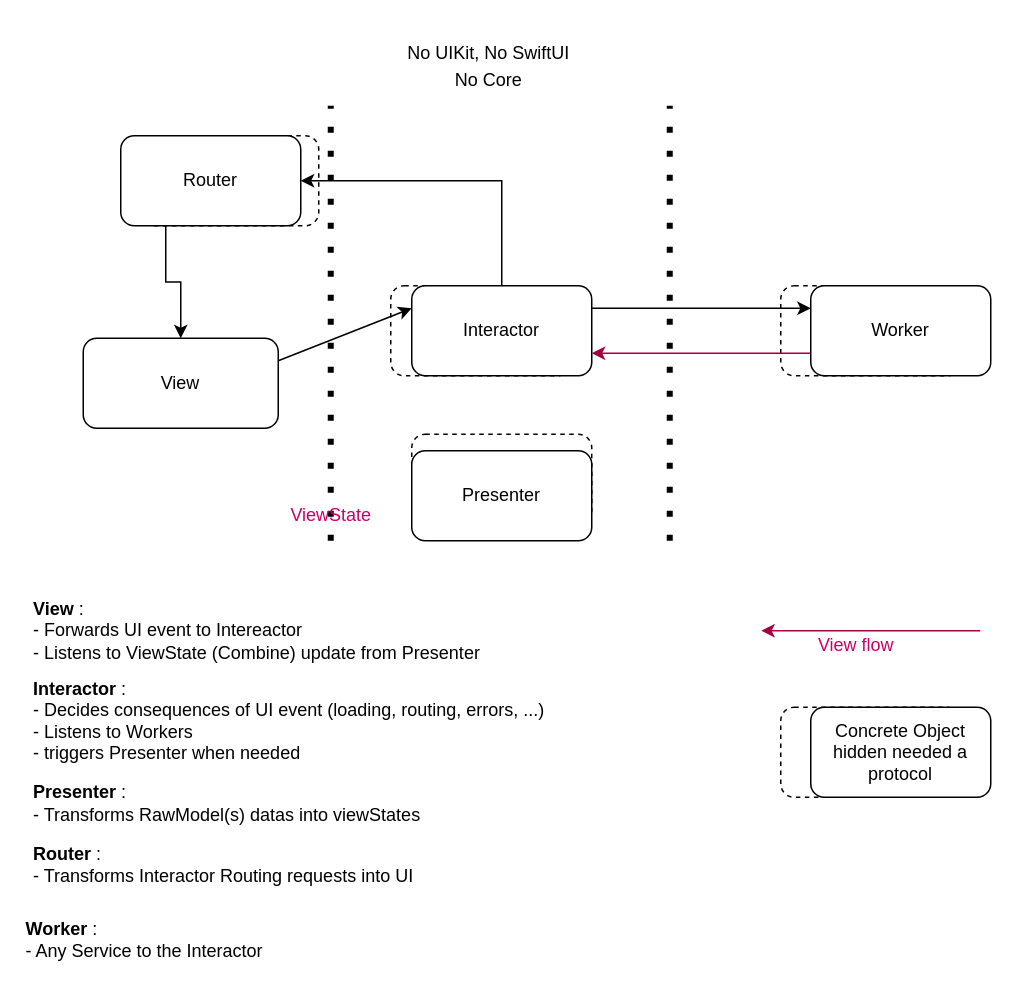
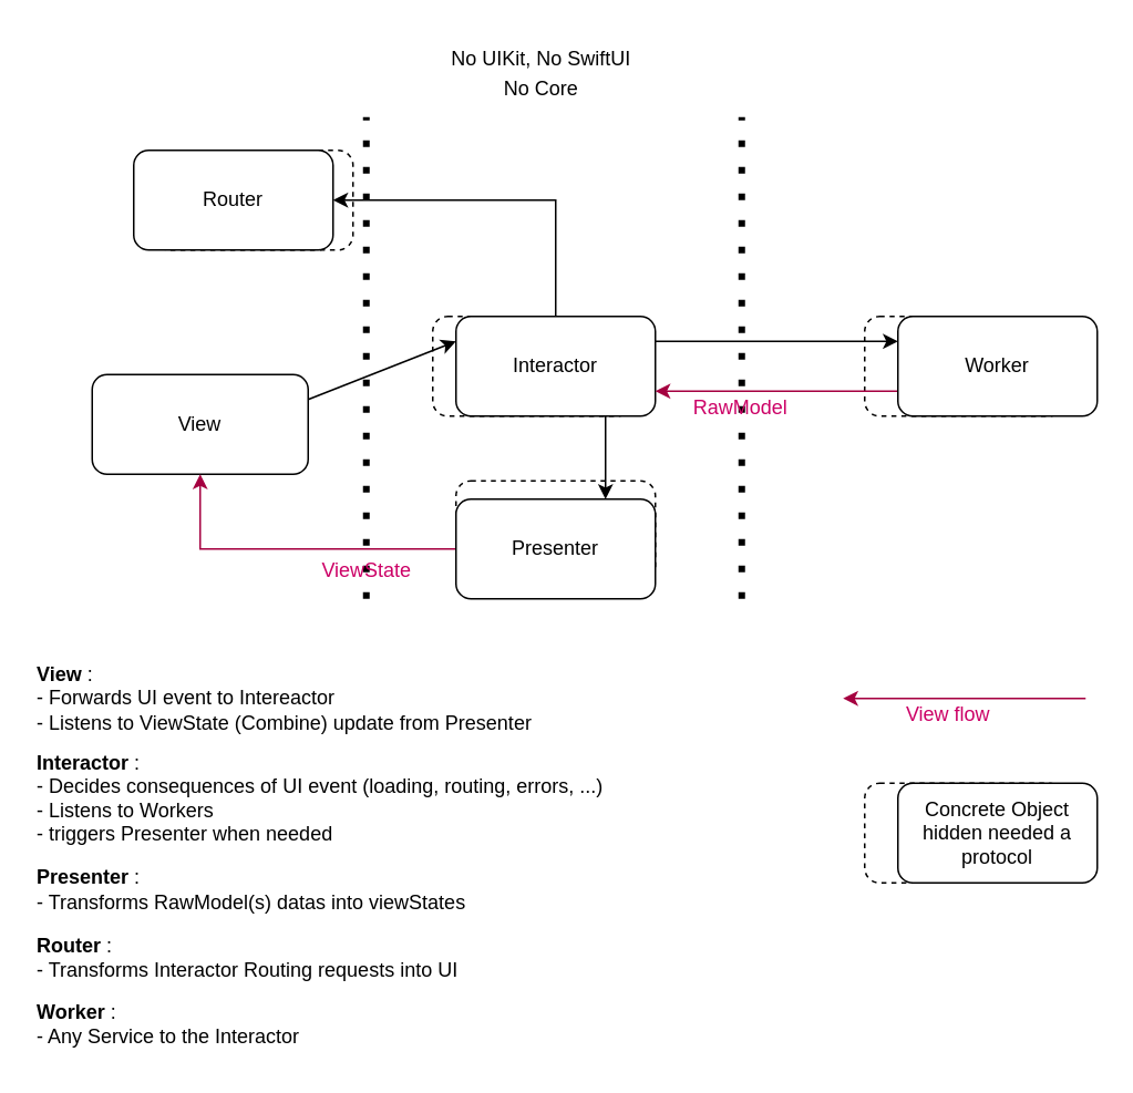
  <mxCell id="0" />
  <mxCell id="1" parent="0" />
  <mxCell id="2" value="" style="rounded=1;whiteSpace=wrap;html=1;dashed=1;" vertex="1" parent="1"><mxGeometry x="520" y="471" width="120" height="60" as="geometry" /></mxCell>
  <mxCell id="3" value="" style="rounded=1;whiteSpace=wrap;html=1;dashed=1;" vertex="1" parent="1"><mxGeometry x="520" y="190" width="120" height="60" as="geometry" /></mxCell>
  <mxCell id="4" value="" style="rounded=1;whiteSpace=wrap;html=1;dashed=1;" vertex="1" parent="1"><mxGeometry x="274" y="289" width="120" height="60" as="geometry" /></mxCell>
  <mxCell id="5" value="" style="rounded=1;whiteSpace=wrap;html=1;dashed=1;" vertex="1" parent="1"><mxGeometry x="260" y="190" width="120" height="60" as="geometry" /></mxCell>
  <mxCell id="6" value="" style="rounded=1;whiteSpace=wrap;html=1;dashed=1;" vertex="1" parent="1"><mxGeometry x="92" y="90" width="120" height="60" as="geometry" /></mxCell>
  <mxCell id="7" value="" style="endArrow=none;dashed=1;html=1;dashPattern=1 3;strokeWidth=4;rounded=0;" edge="1" parent="1"><mxGeometry width="50" height="50" relative="1" as="geometry"><mxPoint x="220" y="360" as="sourcePoint" /><mxPoint x="220" y="70" as="targetPoint" /></mxGeometry></mxCell>
- <mxCell id="8" style="edgeStyle=orthogonalEdgeStyle;rounded=0;orthogonalLoop=1;jettySize=auto;html=1;exitX=0.25;exitY=1;exitDx=0;exitDy=0;entryX=0.5;entryY=0;entryDx=0;entryDy=0;" edge="1" parent="1" source="9" target="10"><mxGeometry relative="1" as="geometry" /></mxCell>
  <mxCell id="9" value="Router" style="rounded=1;whiteSpace=wrap;html=1;" vertex="1" parent="1"><mxGeometry x="80" y="90" width="120" height="60" as="geometry" /></mxCell>
  <mxCell id="10" value="View" style="rounded=1;whiteSpace=wrap;html=1;" vertex="1" parent="1"><mxGeometry x="55" y="225" width="130" height="60" as="geometry" /></mxCell>
+ <mxCell id="11" style="edgeStyle=orthogonalEdgeStyle;rounded=0;orthogonalLoop=1;jettySize=auto;html=1;exitX=0;exitY=0.5;exitDx=0;exitDy=0;entryX=0.5;entryY=1;entryDx=0;entryDy=0;fillColor=#d80073;strokeColor=#A50040;" edge="1" parent="1" source="12" target="10"><mxGeometry relative="1" as="geometry" /></mxCell>
  <mxCell id="12" value="Presenter" style="rounded=1;whiteSpace=wrap;html=1;" vertex="1" parent="1"><mxGeometry x="274" y="300" width="120" height="60" as="geometry" /></mxCell>
+ <mxCell id="13" style="edgeStyle=orthogonalEdgeStyle;rounded=0;orthogonalLoop=1;jettySize=auto;html=1;exitX=0.75;exitY=1;exitDx=0;exitDy=0;entryX=0.75;entryY=0;entryDx=0;entryDy=0;" edge="1" parent="1" source="16" target="12"><mxGeometry relative="1" as="geometry" /></mxCell>
  <mxCell id="14" style="edgeStyle=orthogonalEdgeStyle;rounded=0;orthogonalLoop=1;jettySize=auto;html=1;exitX=0.5;exitY=0;exitDx=0;exitDy=0;entryX=1;entryY=0.5;entryDx=0;entryDy=0;" edge="1" parent="1" source="16" target="9"><mxGeometry relative="1" as="geometry" /></mxCell>
  <mxCell id="15" style="edgeStyle=orthogonalEdgeStyle;rounded=0;orthogonalLoop=1;jettySize=auto;html=1;exitX=1;exitY=0.25;exitDx=0;exitDy=0;entryX=0;entryY=0.25;entryDx=0;entryDy=0;" edge="1" parent="1" source="16" target="19"><mxGeometry relative="1" as="geometry" /></mxCell>
  <mxCell id="16" value="Interactor" style="rounded=1;whiteSpace=wrap;html=1;" vertex="1" parent="1"><mxGeometry x="274" y="190" width="120" height="60" as="geometry" /></mxCell>
  <mxCell id="17" value="" style="endArrow=classic;html=1;rounded=0;exitX=1;exitY=0.25;exitDx=0;exitDy=0;entryX=0;entryY=0.25;entryDx=0;entryDy=0;" edge="1" parent="1" source="10" target="16"><mxGeometry width="50" height="50" relative="1" as="geometry"><mxPoint x="370" y="330" as="sourcePoint" /><mxPoint x="420" y="280" as="targetPoint" /></mxGeometry></mxCell>
  <mxCell id="18" style="edgeStyle=orthogonalEdgeStyle;rounded=0;orthogonalLoop=1;jettySize=auto;html=1;exitX=0;exitY=0.75;exitDx=0;exitDy=0;entryX=1;entryY=0.75;entryDx=0;entryDy=0;fillColor=#d80073;strokeColor=#A50040;" edge="1" parent="1" source="19" target="16"><mxGeometry relative="1" as="geometry" /></mxCell>
  <mxCell id="19" value="Worker" style="rounded=1;whiteSpace=wrap;html=1;" vertex="1" parent="1"><mxGeometry x="540" y="190" width="120" height="60" as="geometry" /></mxCell>
  <mxCell id="20" value="" style="endArrow=none;dashed=1;html=1;dashPattern=1 3;strokeWidth=4;rounded=0;" edge="1" parent="1"><mxGeometry width="50" height="50" relative="1" as="geometry"><mxPoint x="446" y="360" as="sourcePoint" /><mxPoint x="446" y="70" as="targetPoint" /></mxGeometry></mxCell>
  <mxCell id="21" value="No UIKit, No SwiftUI" style="text;html=1;align=center;verticalAlign=middle;resizable=0;points=[];autosize=1;strokeColor=none;fillColor=none;" vertex="1" parent="1"><mxGeometry x="260" y="20" width="130" height="30" as="geometry" /></mxCell>
  <mxCell id="22" value="ViewState" style="text;html=1;align=center;verticalAlign=middle;resizable=0;points=[];autosize=1;strokeColor=none;fillColor=none;fontColor=#CC0066;" vertex="1" parent="1"><mxGeometry x="180" y="328" width="80" height="30" as="geometry" /></mxCell>
+ <mxCell id="23" value="RawModel" style="text;html=1;align=center;verticalAlign=middle;resizable=0;points=[];autosize=1;strokeColor=none;fillColor=none;fontColor=#CC0066;" vertex="1" parent="1"><mxGeometry x="405" y="230" width="80" height="30" as="geometry" /></mxCell>
  <mxCell id="24" value="&lt;b&gt;View&lt;/b&gt; :&amp;nbsp;&lt;br&gt;&lt;div style=&quot;&quot;&gt;- Forwards UI event to Intereactor&lt;/div&gt;&lt;div style=&quot;&quot;&gt;- Listens to ViewState (Combine) update from Presenter&lt;/div&gt;" style="text;html=1;align=left;verticalAlign=middle;resizable=0;points=[];autosize=1;strokeColor=none;fillColor=none;" vertex="1" parent="1"><mxGeometry x="20" y="390" width="330" height="60" as="geometry" /></mxCell>
  <mxCell id="25" value="&lt;b&gt;Interactor&lt;/b&gt; :&amp;nbsp;&lt;br&gt;&lt;div style=&quot;&quot;&gt;- Decides consequences of UI event (loading, routing, errors, ...)&lt;/div&gt;&lt;div style=&quot;&quot;&gt;- Listens to Workers&lt;/div&gt;&lt;div style=&quot;&quot;&gt;- triggers Presenter when needed &amp;nbsp;&lt;/div&gt;" style="text;html=1;align=left;verticalAlign=middle;resizable=0;points=[];autosize=1;strokeColor=none;fillColor=none;" vertex="1" parent="1"><mxGeometry x="20" y="445" width="370" height="70" as="geometry" /></mxCell>
  <mxCell id="26" value="No Core" style="text;html=1;align=center;verticalAlign=middle;resizable=0;points=[];autosize=1;strokeColor=none;fillColor=none;" vertex="1" parent="1"><mxGeometry x="290" y="38" width="70" height="30" as="geometry" /></mxCell>
  <mxCell id="27" value="&lt;b&gt;Presenter&lt;/b&gt; :&amp;nbsp;&lt;br&gt;&lt;div style=&quot;&quot;&gt;- Transforms RawModel(s) datas into viewStates&amp;nbsp;&lt;/div&gt;" style="text;html=1;align=left;verticalAlign=middle;resizable=0;points=[];autosize=1;strokeColor=none;fillColor=none;" vertex="1" parent="1"><mxGeometry x="20" y="515" width="290" height="40" as="geometry" /></mxCell>
  <mxCell id="28" value="&lt;b&gt;Router&lt;/b&gt; :&amp;nbsp;&lt;br&gt;&lt;div style=&quot;&quot;&gt;- Transforms Interactor Routing requests into UI&amp;nbsp;&lt;/div&gt;" style="text;html=1;align=left;verticalAlign=middle;resizable=0;points=[];autosize=1;strokeColor=none;fillColor=none;" vertex="1" parent="1"><mxGeometry x="20" y="556" width="280" height="40" as="geometry" /></mxCell>
- <mxCell id="29" value="&lt;b&gt;Worker&lt;/b&gt; :&amp;nbsp;&lt;br&gt;&lt;div style=&quot;&quot;&gt;- Any Service to the Interactor&lt;/div&gt;" style="text;html=1;align=left;verticalAlign=middle;resizable=0;points=[];autosize=1;strokeColor=none;fillColor=none;" vertex="1" parent="1"><mxGeometry x="15" y="606" width="180" height="40" as="geometry" /></mxCell>
+ <mxCell id="29" value="&lt;b&gt;Worker&lt;/b&gt; :&amp;nbsp;&lt;br&gt;&lt;div style=&quot;&quot;&gt;- Any Service to the Interactor&lt;/div&gt;" style="text;html=1;align=left;verticalAlign=middle;resizable=0;points=[];autosize=1;strokeColor=none;fillColor=none;" vertex="1" parent="1"><mxGeometry x="20" y="596" width="180" height="40" as="geometry" /></mxCell>
  <mxCell id="30" style="edgeStyle=orthogonalEdgeStyle;rounded=0;orthogonalLoop=1;jettySize=auto;html=1;exitX=0;exitY=0.75;exitDx=0;exitDy=0;entryX=1;entryY=0.75;entryDx=0;entryDy=0;fillColor=#d80073;strokeColor=#A50040;" edge="1" parent="1"><mxGeometry relative="1" as="geometry"><mxPoint x="653" y="420" as="sourcePoint" /><mxPoint x="507" y="420" as="targetPoint" /></mxGeometry></mxCell>
  <mxCell id="31" value="View flow" style="text;html=1;align=center;verticalAlign=middle;resizable=0;points=[];autosize=1;strokeColor=none;fillColor=none;fontColor=#CC0066;" vertex="1" parent="1"><mxGeometry x="520" y="415" width="100" height="30" as="geometry" /></mxCell>
  <mxCell id="32" value="Concrete Object hidden needed a protocol" style="rounded=1;whiteSpace=wrap;html=1;" vertex="1" parent="1"><mxGeometry x="540" y="471" width="120" height="60" as="geometry" /></mxCell>
